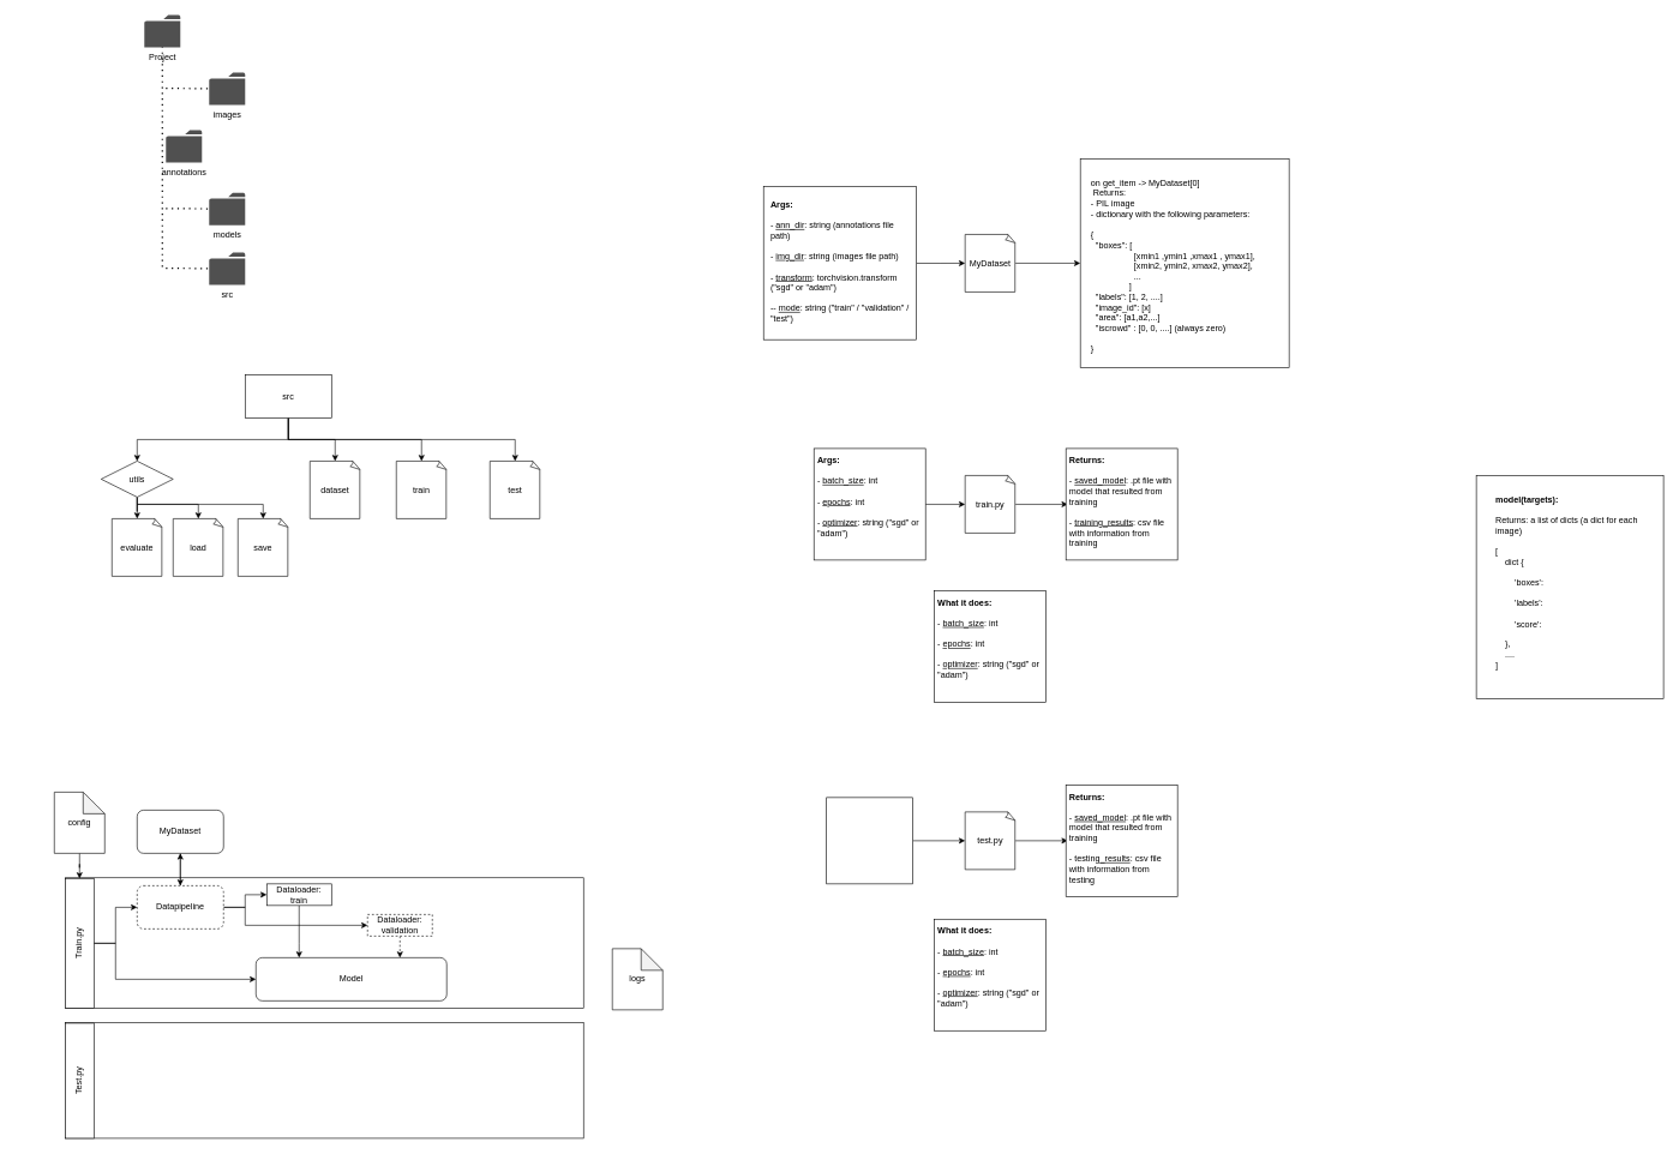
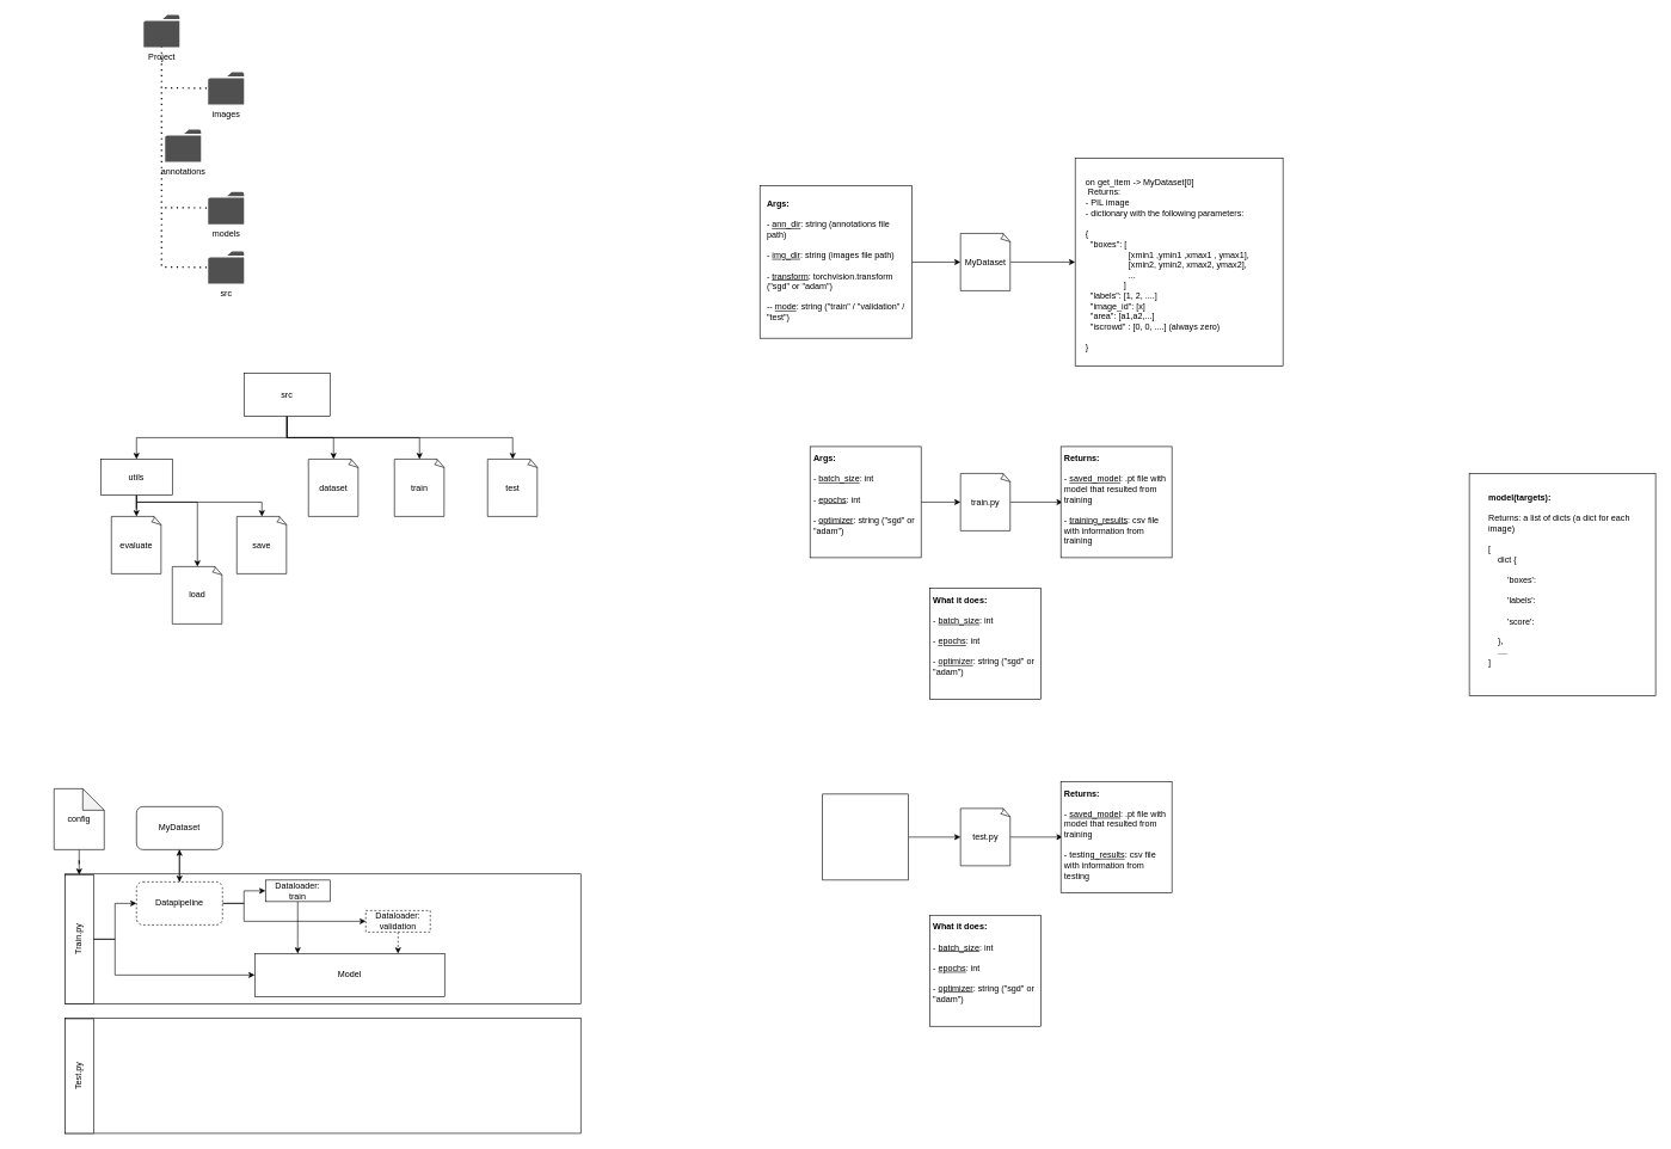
  <mxCell id="0" />
  <mxCell id="1" parent="0" />
  <mxCell id="2" value="" style="whiteSpace=wrap;html=1;aspect=fixed;" parent="1" vertex="1"><mxGeometry x="1500" y="220" width="290" height="290" as="geometry" /></mxCell>
  <mxCell id="3" value="Project" style="pointerEvents=1;shadow=0;dashed=0;html=1;strokeColor=none;fillColor=#505050;labelPosition=center;verticalLabelPosition=bottom;verticalAlign=top;outlineConnect=0;align=center;shape=mxgraph.office.concepts.folder;" parent="1" vertex="1"><mxGeometry x="200" y="20" width="50" height="45" as="geometry" /></mxCell>
  <mxCell id="4" value="" style="endArrow=none;dashed=1;html=1;dashPattern=1 3;strokeWidth=2;" parent="1" target="3" edge="1"><mxGeometry width="50" height="50" relative="1" as="geometry"><mxPoint x="225" y="370" as="sourcePoint" /><mxPoint x="570" y="310" as="targetPoint" /></mxGeometry></mxCell>
  <mxCell id="5" value="" style="endArrow=none;dashed=1;html=1;dashPattern=1 3;strokeWidth=2;" parent="1" target="6" edge="1"><mxGeometry width="50" height="50" relative="1" as="geometry"><mxPoint x="230" y="122" as="sourcePoint" /><mxPoint x="290" y="140" as="targetPoint" /></mxGeometry></mxCell>
  <mxCell id="6" value="images" style="pointerEvents=1;shadow=0;dashed=0;html=1;strokeColor=none;fillColor=#505050;labelPosition=center;verticalLabelPosition=bottom;verticalAlign=top;outlineConnect=0;align=center;shape=mxgraph.office.concepts.folder;" parent="1" vertex="1"><mxGeometry x="290" y="100" width="50" height="45" as="geometry" /></mxCell>
  <mxCell id="7" value="" style="endArrow=none;dashed=1;html=1;dashPattern=1 3;strokeWidth=2;" parent="1" target="8" edge="1"><mxGeometry width="50" height="50" relative="1" as="geometry"><mxPoint x="230" y="202" as="sourcePoint" /><mxPoint x="300" y="150" as="targetPoint" /></mxGeometry></mxCell>
  <mxCell id="8" value="annotations&lt;br&gt;" style="pointerEvents=1;shadow=0;dashed=0;html=1;strokeColor=none;fillColor=#505050;labelPosition=center;verticalLabelPosition=bottom;verticalAlign=top;outlineConnect=0;align=center;shape=mxgraph.office.concepts.folder;" parent="1" vertex="1"><mxGeometry x="230" y="180" width="50" height="45" as="geometry" /></mxCell>
  <mxCell id="9" value="" style="endArrow=none;dashed=1;html=1;dashPattern=1 3;strokeWidth=2;" parent="1" target="10" edge="1"><mxGeometry width="50" height="50" relative="1" as="geometry"><mxPoint x="230" y="289" as="sourcePoint" /><mxPoint x="300" y="237" as="targetPoint" /></mxGeometry></mxCell>
  <mxCell id="10" value="models" style="pointerEvents=1;shadow=0;dashed=0;html=1;strokeColor=none;fillColor=#505050;labelPosition=center;verticalLabelPosition=bottom;verticalAlign=top;outlineConnect=0;align=center;shape=mxgraph.office.concepts.folder;" parent="1" vertex="1"><mxGeometry x="290" y="267" width="50" height="45" as="geometry" /></mxCell>
  <mxCell id="11" value="" style="endArrow=none;dashed=1;html=1;dashPattern=1 3;strokeWidth=2;" parent="1" target="12" edge="1"><mxGeometry width="50" height="50" relative="1" as="geometry"><mxPoint x="230" y="372" as="sourcePoint" /><mxPoint x="300" y="320" as="targetPoint" /></mxGeometry></mxCell>
  <mxCell id="12" value="src" style="pointerEvents=1;shadow=0;dashed=0;html=1;strokeColor=none;fillColor=#505050;labelPosition=center;verticalLabelPosition=bottom;verticalAlign=top;outlineConnect=0;align=center;shape=mxgraph.office.concepts.folder;" parent="1" vertex="1"><mxGeometry x="290" y="350" width="50" height="45" as="geometry" /></mxCell>
  <mxCell id="13" style="edgeStyle=orthogonalEdgeStyle;rounded=0;orthogonalLoop=1;jettySize=auto;html=1;entryX=0.5;entryY=0;entryDx=0;entryDy=0;entryPerimeter=0;" parent="1" source="17" target="18" edge="1"><mxGeometry relative="1" as="geometry"><Array as="points"><mxPoint x="400" y="610" /><mxPoint x="585" y="610" /></Array></mxGeometry></mxCell>
  <mxCell id="14" style="edgeStyle=orthogonalEdgeStyle;rounded=0;orthogonalLoop=1;jettySize=auto;html=1;entryX=0.5;entryY=0;entryDx=0;entryDy=0;entryPerimeter=0;" parent="1" source="17" target="19" edge="1"><mxGeometry relative="1" as="geometry"><Array as="points"><mxPoint x="400" y="610" /><mxPoint x="715" y="610" /></Array></mxGeometry></mxCell>
  <mxCell id="15" style="edgeStyle=orthogonalEdgeStyle;rounded=0;orthogonalLoop=1;jettySize=auto;html=1;entryX=0.5;entryY=0;entryDx=0;entryDy=0;" parent="1" source="17" target="23" edge="1"><mxGeometry relative="1" as="geometry"><Array as="points"><mxPoint x="400" y="610" /><mxPoint x="190" y="610" /></Array></mxGeometry></mxCell>
  <mxCell id="16" style="edgeStyle=orthogonalEdgeStyle;rounded=0;orthogonalLoop=1;jettySize=auto;html=1;entryX=0.5;entryY=0;entryDx=0;entryDy=0;entryPerimeter=0;" parent="1" source="17" target="26" edge="1"><mxGeometry relative="1" as="geometry" /></mxCell>
  <mxCell id="17" value="src" style="rounded=0;whiteSpace=wrap;html=1;" parent="1" vertex="1"><mxGeometry x="340" y="520" width="120" height="60" as="geometry" /></mxCell>
  <mxCell id="18" value="train" style="whiteSpace=wrap;html=1;shape=mxgraph.basic.document" parent="1" vertex="1"><mxGeometry x="550" y="640" width="70" height="80" as="geometry" /></mxCell>
  <mxCell id="19" value="test" style="whiteSpace=wrap;html=1;shape=mxgraph.basic.document" parent="1" vertex="1"><mxGeometry x="680" y="640" width="70" height="80" as="geometry" /></mxCell>
  <mxCell id="20" value="" style="edgeStyle=orthogonalEdgeStyle;rounded=0;orthogonalLoop=1;jettySize=auto;html=1;" parent="1" source="23" target="24" edge="1"><mxGeometry relative="1" as="geometry"><Array as="points"><mxPoint x="190" y="700" /><mxPoint x="275" y="700" /></Array></mxGeometry></mxCell>
  <mxCell id="21" style="edgeStyle=orthogonalEdgeStyle;rounded=0;orthogonalLoop=1;jettySize=auto;html=1;entryX=0.5;entryY=0;entryDx=0;entryDy=0;entryPerimeter=0;" parent="1" source="23" target="25" edge="1"><mxGeometry relative="1" as="geometry"><Array as="points"><mxPoint x="190" y="700" /><mxPoint x="365" y="700" /></Array></mxGeometry></mxCell>
  <mxCell id="22" value="" style="edgeStyle=orthogonalEdgeStyle;rounded=0;orthogonalLoop=1;jettySize=auto;html=1;" parent="1" source="23" target="27" edge="1"><mxGeometry relative="1" as="geometry" /></mxCell>
- <mxCell id="23" value="utils" style="rhombus;whiteSpace=wrap;html=1;" parent="1" vertex="1"><mxGeometry x="140" y="640" width="100" height="50" as="geometry" /></mxCell>
- <mxCell id="24" value="load" style="whiteSpace=wrap;html=1;shape=mxgraph.basic.document" parent="1" vertex="1"><mxGeometry x="240" y="720" width="70" height="80" as="geometry" /></mxCell>
+ <mxCell id="23" value="utils" style="rounded=0;whiteSpace=wrap;html=1;" parent="1" vertex="1"><mxGeometry x="140" y="640" width="100" height="50" as="geometry" /></mxCell>
+ <mxCell id="24" value="load" style="whiteSpace=wrap;html=1;shape=mxgraph.basic.document" parent="1" vertex="1"><mxGeometry x="240" y="790" width="70" height="80" as="geometry" /></mxCell>
  <mxCell id="25" value="save" style="whiteSpace=wrap;html=1;shape=mxgraph.basic.document" parent="1" vertex="1"><mxGeometry x="330" y="720" width="70" height="80" as="geometry" /></mxCell>
  <mxCell id="26" value="dataset" style="whiteSpace=wrap;html=1;shape=mxgraph.basic.document" parent="1" vertex="1"><mxGeometry x="430" y="640" width="70" height="80" as="geometry" /></mxCell>
  <mxCell id="27" value="evaluate" style="whiteSpace=wrap;html=1;shape=mxgraph.basic.document" parent="1" vertex="1"><mxGeometry x="155" y="720" width="70" height="80" as="geometry" /></mxCell>
  <mxCell id="28" style="edgeStyle=orthogonalEdgeStyle;rounded=0;orthogonalLoop=1;jettySize=auto;html=1;entryX=0;entryY=0.5;entryDx=0;entryDy=0;" parent="1" source="29" target="2" edge="1"><mxGeometry relative="1" as="geometry" /></mxCell>
  <mxCell id="29" value="MyDataset" style="whiteSpace=wrap;html=1;shape=mxgraph.basic.document" parent="1" vertex="1"><mxGeometry x="1340" y="325" width="70" height="80" as="geometry" /></mxCell>
  <mxCell id="30" value="on get_item -&amp;gt; MyDataset[0]&lt;br&gt;&amp;nbsp;Returns:&lt;br&gt;- PIL image&lt;br&gt;- dictionary with the following parameters:&lt;br&gt;&lt;br&gt;{&lt;br&gt;&amp;nbsp; &quot;boxes&quot;: [&lt;br&gt;&amp;nbsp; &amp;nbsp; &amp;nbsp; &amp;nbsp; &amp;nbsp; &amp;nbsp; &amp;nbsp; &amp;nbsp; &amp;nbsp; [xmin1 ,ymin1 ,xmax1 , ymax1],&amp;nbsp; &amp;nbsp; &amp;nbsp; &amp;nbsp; &amp;nbsp; &amp;nbsp; &amp;nbsp; &amp;nbsp; &amp;nbsp; &amp;nbsp; &amp;nbsp; &amp;nbsp; &amp;nbsp; [xmin2, ymin2, xmax2, ymax2],&amp;nbsp;&lt;br&gt;&amp;nbsp; &amp;nbsp; &amp;nbsp; &amp;nbsp; &amp;nbsp; &amp;nbsp; &amp;nbsp; &amp;nbsp; &amp;nbsp; ...&lt;br&gt;&amp;nbsp; &amp;nbsp; &amp;nbsp; &amp;nbsp; &amp;nbsp; &amp;nbsp; &amp;nbsp; &amp;nbsp; ]&lt;br&gt;&amp;nbsp; &quot;labels&quot;: [1, 2, ....]&lt;br&gt;&amp;nbsp; &quot;image_id&quot;: [x]&lt;br&gt;&amp;nbsp; &quot;area&quot;: [a1,a2,...]&lt;br&gt;&amp;nbsp; &quot;iscrowd&quot; : [0, 0, ....] (always zero)&lt;br&gt;&lt;br&gt;}" style="text;html=1;strokeColor=none;fillColor=none;align=left;verticalAlign=top;whiteSpace=wrap;rounded=0;" parent="1" vertex="1"><mxGeometry x="1512.5" y="240" width="260" height="250" as="geometry" /></mxCell>
  <mxCell id="31" value="" style="edgeStyle=orthogonalEdgeStyle;rounded=0;orthogonalLoop=1;jettySize=auto;html=1;" parent="1" source="32" target="42" edge="1"><mxGeometry relative="1" as="geometry" /></mxCell>
  <mxCell id="32" value="train.py" style="whiteSpace=wrap;html=1;shape=mxgraph.basic.document" parent="1" vertex="1"><mxGeometry x="1340" y="660" width="70" height="80" as="geometry" /></mxCell>
  <mxCell id="33" value="" style="edgeStyle=orthogonalEdgeStyle;rounded=0;orthogonalLoop=1;jettySize=auto;html=1;" parent="1" source="34" target="32" edge="1"><mxGeometry relative="1" as="geometry" /></mxCell>
  <mxCell id="34" value="" style="whiteSpace=wrap;html=1;aspect=fixed;" parent="1" vertex="1"><mxGeometry x="1130" y="622.5" width="155" height="155" as="geometry" /></mxCell>
  <mxCell id="35" value="&lt;b&gt;Args:&lt;br&gt;&lt;/b&gt;&lt;br&gt;- &lt;u&gt;batch_size&lt;/u&gt;: int&lt;br&gt;&lt;br&gt;- &lt;u&gt;epochs&lt;/u&gt;: int&lt;br&gt;&lt;br&gt;- &lt;u&gt;optimizer&lt;/u&gt;: string (&quot;sgd&quot; or &quot;adam&quot;)" style="text;html=1;strokeColor=none;fillColor=none;align=left;verticalAlign=top;whiteSpace=wrap;rounded=0;" parent="1" vertex="1"><mxGeometry x="1132.5" y="625" width="150" height="150" as="geometry" /></mxCell>
  <mxCell id="36" value="" style="whiteSpace=wrap;html=1;aspect=fixed;" parent="1" vertex="1"><mxGeometry x="1297.5" y="820" width="155" height="155" as="geometry" /></mxCell>
  <mxCell id="37" value="&lt;b&gt;What it does:&lt;br&gt;&lt;/b&gt;&lt;br&gt;- &lt;u&gt;batch_size&lt;/u&gt;: int&lt;br&gt;&lt;br&gt;- &lt;u&gt;epochs&lt;/u&gt;: int&lt;br&gt;&lt;br&gt;- &lt;u&gt;optimizer&lt;/u&gt;: string (&quot;sgd&quot; or &quot;adam&quot;)" style="text;html=1;strokeColor=none;fillColor=none;align=left;verticalAlign=top;whiteSpace=wrap;rounded=0;" parent="1" vertex="1"><mxGeometry x="1300" y="822.5" width="150" height="150" as="geometry" /></mxCell>
  <mxCell id="38" value="" style="edgeStyle=orthogonalEdgeStyle;rounded=0;orthogonalLoop=1;jettySize=auto;html=1;" parent="1" source="39" target="29" edge="1"><mxGeometry relative="1" as="geometry" /></mxCell>
  <mxCell id="39" value="" style="whiteSpace=wrap;html=1;aspect=fixed;" parent="1" vertex="1"><mxGeometry x="1060" y="258.75" width="212.5" height="212.5" as="geometry" /></mxCell>
  <mxCell id="40" value="&lt;b&gt;Args:&lt;br&gt;&lt;/b&gt;&lt;br&gt;- &lt;u&gt;ann_dir&lt;/u&gt;: string (annotations file path)&lt;br&gt;&lt;br&gt;- &lt;u&gt;img_dir&lt;/u&gt;: string (images file path)&lt;br&gt;&lt;br&gt;- &lt;u&gt;transform&lt;/u&gt;: torchvision.transform (&quot;sgd&quot; or &quot;adam&quot;)&lt;br&gt;&lt;br&gt;--&amp;nbsp;&lt;u&gt;mode&lt;/u&gt;: string (&quot;train&quot; / &quot;validation&quot; / &quot;test&quot;)" style="text;html=1;strokeColor=none;fillColor=none;align=left;verticalAlign=top;whiteSpace=wrap;rounded=0;" parent="1" vertex="1"><mxGeometry x="1067.75" y="270.13" width="197" height="189.75" as="geometry" /></mxCell>
  <mxCell id="41" value="" style="whiteSpace=wrap;html=1;aspect=fixed;" parent="1" vertex="1"><mxGeometry x="1480" y="622.5" width="155" height="155" as="geometry" /></mxCell>
  <mxCell id="42" value="&lt;b&gt;Returns:&lt;br&gt;&lt;/b&gt;&lt;br&gt;- &lt;u&gt;saved_model&lt;/u&gt;: .pt file with model that resulted from training&lt;br&gt;&lt;br&gt;- &lt;u&gt;training_results&lt;/u&gt;: csv file with information from training&lt;br&gt;" style="text;html=1;strokeColor=none;fillColor=none;align=left;verticalAlign=top;whiteSpace=wrap;rounded=0;" parent="1" vertex="1"><mxGeometry x="1482.5" y="625" width="150" height="150" as="geometry" /></mxCell>
  <mxCell id="43" value="" style="edgeStyle=orthogonalEdgeStyle;rounded=0;orthogonalLoop=1;jettySize=auto;html=1;" parent="1" source="44" target="50" edge="1"><mxGeometry relative="1" as="geometry" /></mxCell>
  <mxCell id="44" value="test.py" style="whiteSpace=wrap;html=1;shape=mxgraph.basic.document" parent="1" vertex="1"><mxGeometry x="1340" y="1127.5" width="70" height="80" as="geometry" /></mxCell>
  <mxCell id="45" value="" style="edgeStyle=orthogonalEdgeStyle;rounded=0;orthogonalLoop=1;jettySize=auto;html=1;" parent="1" source="46" target="44" edge="1"><mxGeometry relative="1" as="geometry" /></mxCell>
  <mxCell id="46" value="" style="whiteSpace=wrap;html=1;aspect=fixed;" parent="1" vertex="1"><mxGeometry x="1147.5" y="1107.5" width="120" height="120" as="geometry" /></mxCell>
  <mxCell id="47" value="" style="whiteSpace=wrap;html=1;aspect=fixed;" parent="1" vertex="1"><mxGeometry x="1297.5" y="1276.5" width="155" height="155" as="geometry" /></mxCell>
  <mxCell id="48" value="&lt;b&gt;What it does:&lt;br&gt;&lt;/b&gt;&lt;br&gt;- &lt;u&gt;batch_size&lt;/u&gt;: int&lt;br&gt;&lt;br&gt;- &lt;u&gt;epochs&lt;/u&gt;: int&lt;br&gt;&lt;br&gt;- &lt;u&gt;optimizer&lt;/u&gt;: string (&quot;sgd&quot; or &quot;adam&quot;)" style="text;html=1;strokeColor=none;fillColor=none;align=left;verticalAlign=top;whiteSpace=wrap;rounded=0;" parent="1" vertex="1"><mxGeometry x="1300" y="1279" width="150" height="150" as="geometry" /></mxCell>
  <mxCell id="49" value="" style="whiteSpace=wrap;html=1;aspect=fixed;" parent="1" vertex="1"><mxGeometry x="1480" y="1090" width="155" height="155" as="geometry" /></mxCell>
  <mxCell id="50" value="&lt;b&gt;Returns:&lt;br&gt;&lt;/b&gt;&lt;br&gt;- &lt;u&gt;saved_model&lt;/u&gt;: .pt file with model that resulted from training&lt;br&gt;&lt;br&gt;- testing&lt;u&gt;_results&lt;/u&gt;: csv file with information from testing" style="text;html=1;strokeColor=none;fillColor=none;align=left;verticalAlign=top;whiteSpace=wrap;rounded=0;" parent="1" vertex="1"><mxGeometry x="1482.5" y="1092.5" width="150" height="150" as="geometry" /></mxCell>
  <mxCell id="51" value="" style="whiteSpace=wrap;html=1;align=left;" parent="1" vertex="1"><mxGeometry x="2050" y="660" width="260" height="310" as="geometry" /></mxCell>
  <mxCell id="52" value="&lt;b&gt;model(targets):&lt;br&gt;&lt;/b&gt;&lt;br&gt;Returns: a list of dicts (a dict for each image)&lt;br&gt;&lt;br&gt;[&lt;br&gt;&amp;nbsp; &amp;nbsp; dict {&lt;br&gt;&amp;nbsp;&lt;br&gt;&amp;nbsp; &amp;nbsp; &amp;nbsp; &amp;nbsp; 'boxes':&lt;br&gt;&lt;br&gt;&amp;nbsp; &amp;nbsp; &amp;nbsp; &amp;nbsp; 'labels':&lt;br&gt;&lt;br&gt;&amp;nbsp; &amp;nbsp; &amp;nbsp; &amp;nbsp; 'score':&lt;br&gt;&lt;br&gt;&amp;nbsp; &amp;nbsp; },&lt;br&gt;&amp;nbsp; &amp;nbsp; ....&lt;br&gt;]" style="text;html=1;strokeColor=none;fillColor=none;align=left;verticalAlign=top;whiteSpace=wrap;rounded=0;" parent="1" vertex="1"><mxGeometry x="2075" y="680" width="210" height="280" as="geometry" /></mxCell>
  <mxCell id="53" value="" style="rounded=0;whiteSpace=wrap;html=1;" vertex="1" parent="1"><mxGeometry x="90" y="1219" width="720" height="181" as="geometry" /></mxCell>
  <mxCell id="54" value="" style="edgeStyle=orthogonalEdgeStyle;rounded=0;orthogonalLoop=1;jettySize=auto;html=1;" edge="1" parent="1" source="56" target="62"><mxGeometry relative="1" as="geometry" /></mxCell>
  <mxCell id="55" value="" style="edgeStyle=orthogonalEdgeStyle;rounded=0;orthogonalLoop=1;jettySize=auto;html=1;exitX=0.5;exitY=1;exitDx=0;exitDy=0;entryX=0;entryY=0.5;entryDx=0;entryDy=0;" edge="1" parent="1" source="56" target="65"><mxGeometry relative="1" as="geometry"><mxPoint x="140" y="1300" as="sourcePoint" /><Array as="points"><mxPoint x="160" y="1310" /><mxPoint x="160" y="1360" /></Array></mxGeometry></mxCell>
  <mxCell id="56" value="Train.py" style="rounded=0;whiteSpace=wrap;html=1;rotation=-90;" vertex="1" parent="1"><mxGeometry x="20" y="1290" width="180" height="40" as="geometry" /></mxCell>
  <mxCell id="57" value="" style="rounded=0;whiteSpace=wrap;html=1;" vertex="1" parent="1"><mxGeometry x="90" y="1420" width="720" height="161" as="geometry" /></mxCell>
  <mxCell id="58" value="Test.py" style="rounded=0;whiteSpace=wrap;html=1;rotation=-90;" vertex="1" parent="1"><mxGeometry x="30" y="1481" width="160" height="40" as="geometry" /></mxCell>
  <mxCell id="59" value="" style="edgeStyle=orthogonalEdgeStyle;rounded=0;orthogonalLoop=1;jettySize=auto;html=1;" edge="1" parent="1" source="62" target="64"><mxGeometry relative="1" as="geometry" /></mxCell>
  <mxCell id="60" value="" style="edgeStyle=orthogonalEdgeStyle;rounded=0;orthogonalLoop=1;jettySize=auto;html=1;entryX=0;entryY=0.5;entryDx=0;entryDy=0;" edge="1" parent="1" source="62" target="69"><mxGeometry relative="1" as="geometry" /></mxCell>
  <mxCell id="61" value="" style="edgeStyle=orthogonalEdgeStyle;rounded=0;orthogonalLoop=1;jettySize=auto;html=1;" edge="1" parent="1" source="62" target="71"><mxGeometry relative="1" as="geometry"><Array as="points"><mxPoint x="340" y="1260" /><mxPoint x="340" y="1285" /></Array></mxGeometry></mxCell>
  <mxCell id="62" value="Datapipeline" style="rounded=1;whiteSpace=wrap;html=1;dashed=1;" vertex="1" parent="1"><mxGeometry x="190" y="1230" width="120" height="60" as="geometry" /></mxCell>
  <mxCell id="63" value="" style="edgeStyle=orthogonalEdgeStyle;rounded=0;orthogonalLoop=1;jettySize=auto;html=1;" edge="1" parent="1" source="64" target="62"><mxGeometry relative="1" as="geometry" /></mxCell>
  <mxCell id="64" value="MyDataset" style="rounded=1;whiteSpace=wrap;html=1;" vertex="1" parent="1"><mxGeometry x="190" y="1125" width="120" height="60" as="geometry" /></mxCell>
- <mxCell id="65" value="Model" style="rounded=1;whiteSpace=wrap;html=1;" vertex="1" parent="1"><mxGeometry x="355" y="1330" width="265" height="60" as="geometry" /></mxCell>
+ <mxCell id="65" value="Model" style="whiteSpace=wrap;html=1;rounded=0;" vertex="1" parent="1"><mxGeometry x="355" y="1330" width="265" height="60" as="geometry" /></mxCell>
  <mxCell id="66" value="" style="edgeStyle=orthogonalEdgeStyle;rounded=0;orthogonalLoop=1;jettySize=auto;html=1;" edge="1" parent="1" source="67" target="56"><mxGeometry relative="1" as="geometry" /></mxCell>
  <mxCell id="67" value="config" style="shape=note;whiteSpace=wrap;html=1;backgroundOutline=1;darkOpacity=0.05;" vertex="1" parent="1"><mxGeometry x="75" y="1100" width="70" height="85" as="geometry" /></mxCell>
  <mxCell id="68" value="" style="edgeStyle=orthogonalEdgeStyle;rounded=0;orthogonalLoop=1;jettySize=auto;html=1;" edge="1" parent="1" source="69" target="65"><mxGeometry relative="1" as="geometry"><Array as="points"><mxPoint x="415" y="1310" /><mxPoint x="415" y="1310" /></Array></mxGeometry></mxCell>
  <mxCell id="69" value="Dataloader:&lt;br&gt;train" style="rounded=0;whiteSpace=wrap;html=1;" vertex="1" parent="1"><mxGeometry x="370" y="1227.5" width="90" height="30" as="geometry" /></mxCell>
  <mxCell id="70" value="" style="edgeStyle=orthogonalEdgeStyle;rounded=0;orthogonalLoop=1;jettySize=auto;html=1;dashed=1;" edge="1" parent="1" source="71" target="65"><mxGeometry relative="1" as="geometry"><Array as="points"><mxPoint x="555" y="1320" /><mxPoint x="555" y="1320" /></Array></mxGeometry></mxCell>
  <mxCell id="71" value="Dataloader:&lt;br&gt;validation" style="rounded=0;whiteSpace=wrap;html=1;dashed=1;" vertex="1" parent="1"><mxGeometry x="510" y="1270" width="90" height="30" as="geometry" /></mxCell>
- <mxCell id="72" value="logs" style="shape=note;whiteSpace=wrap;html=1;backgroundOutline=1;darkOpacity=0.05;" vertex="1" parent="1"><mxGeometry x="850" y="1317.5" width="70" height="85" as="geometry" /></mxCell>
